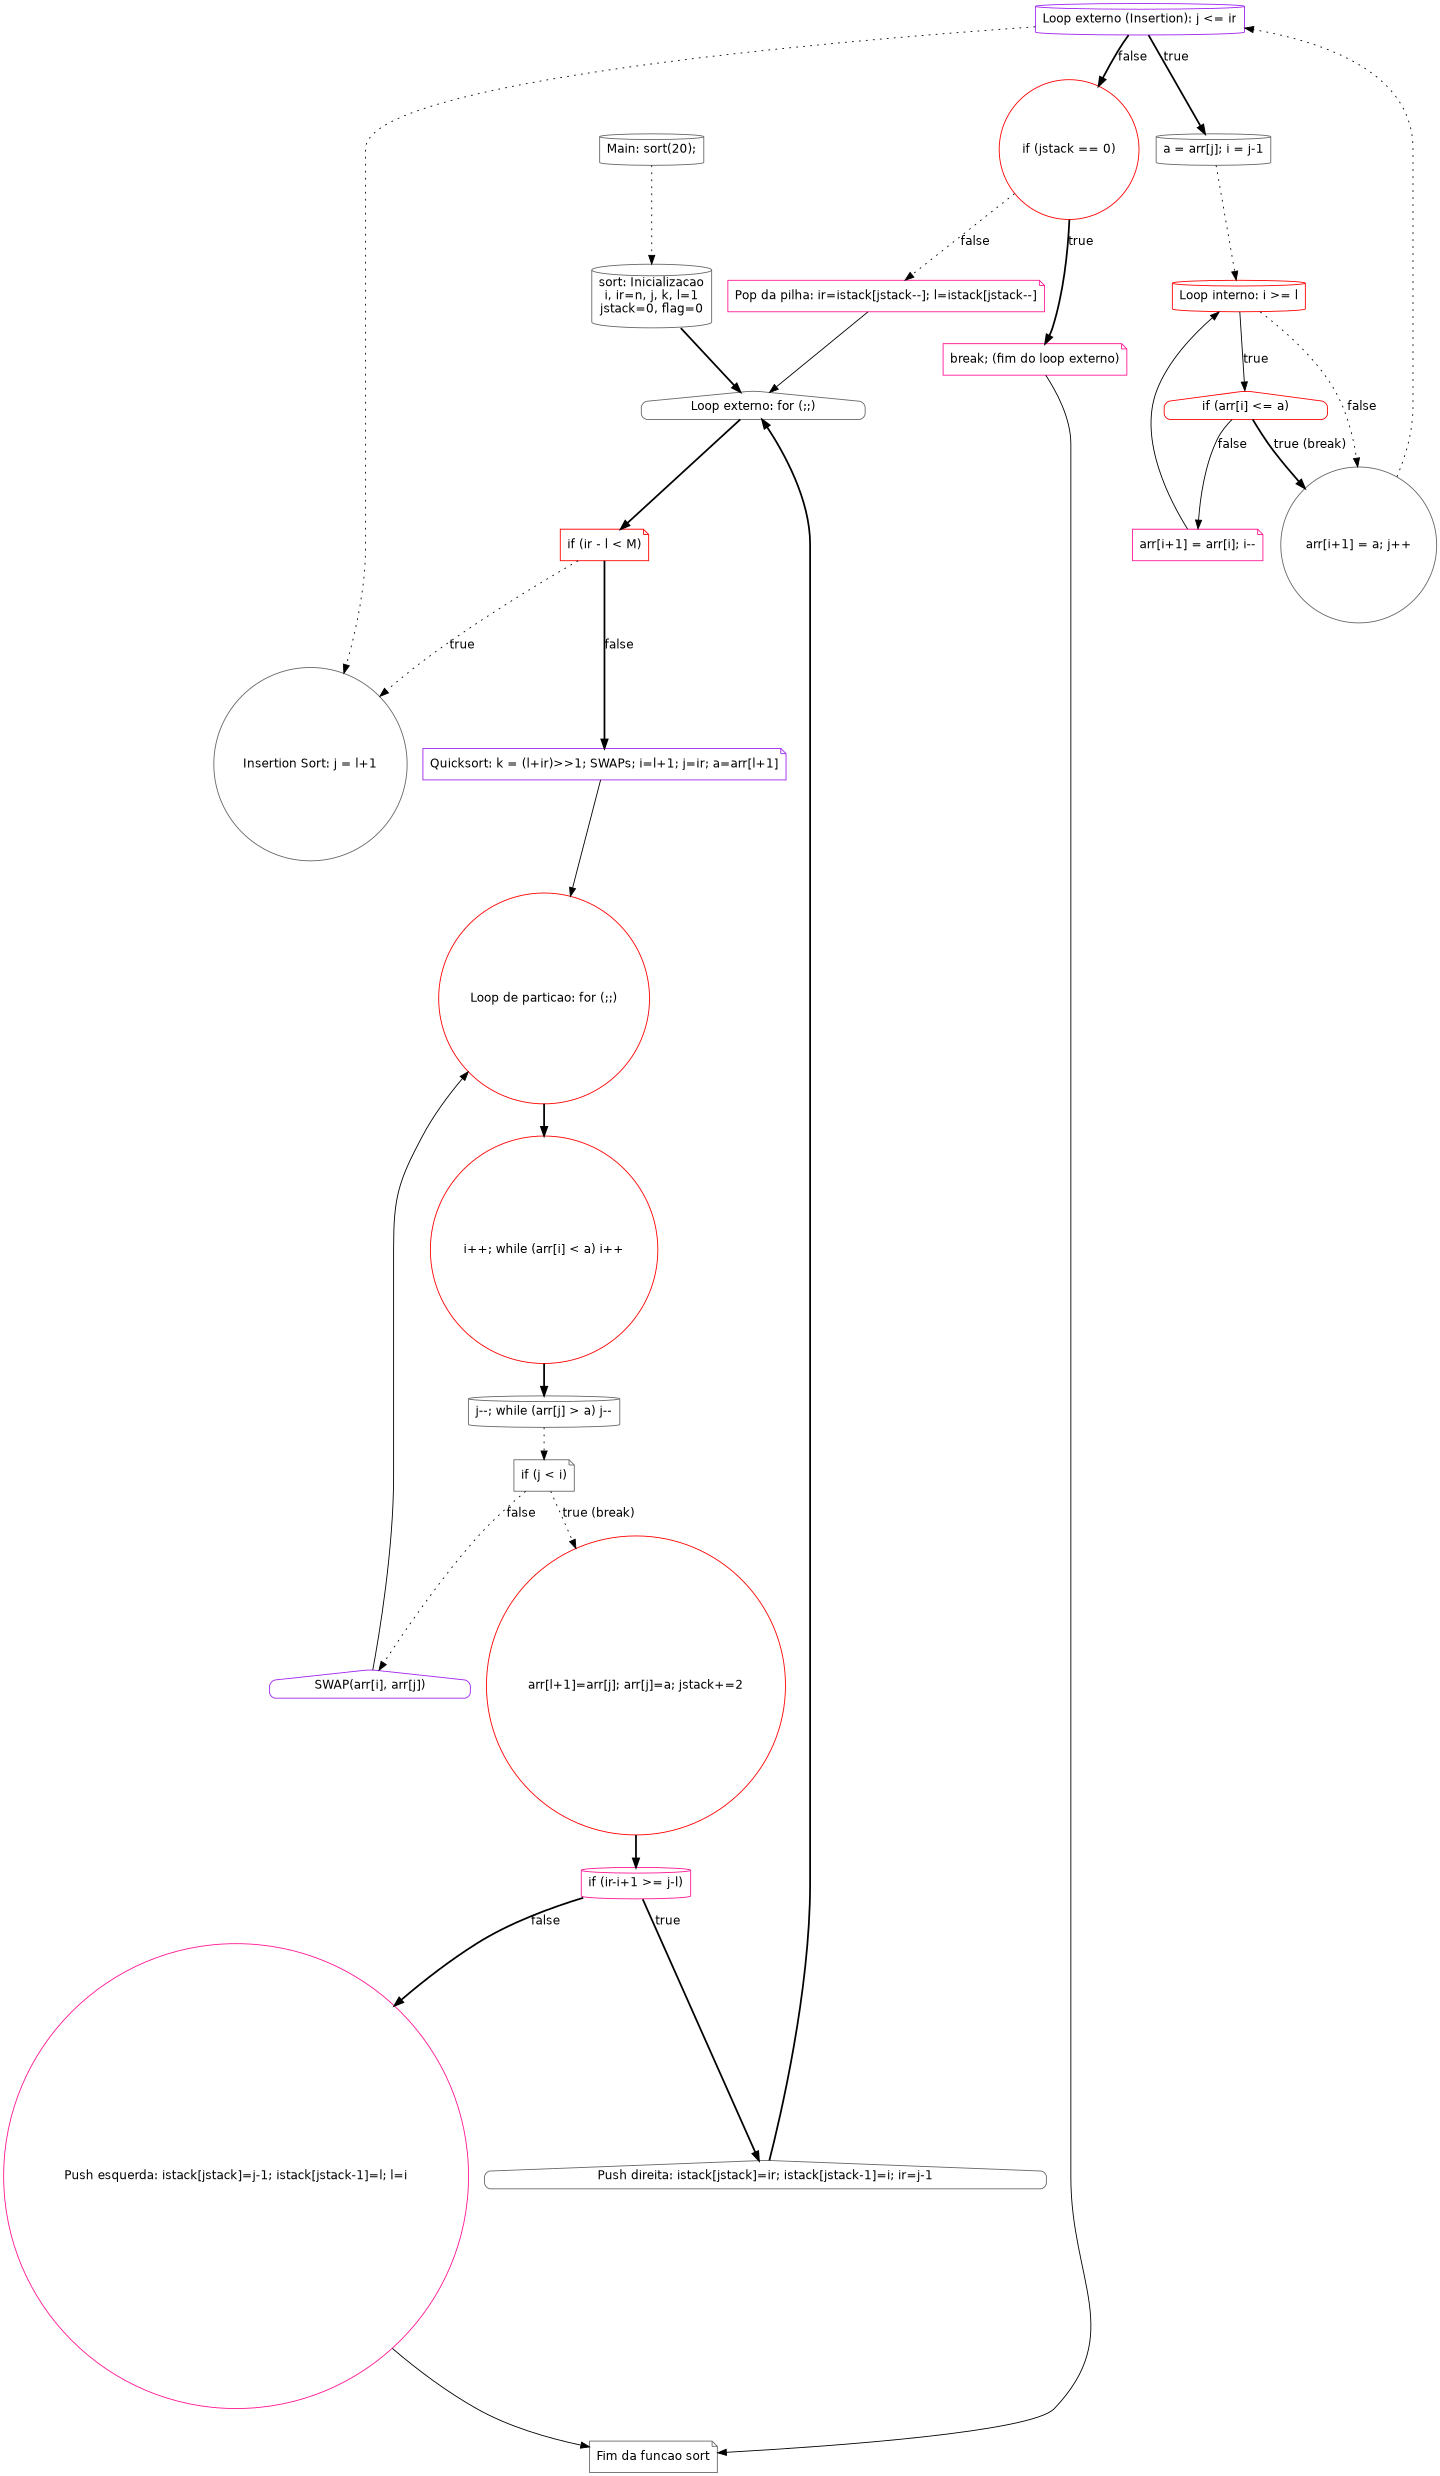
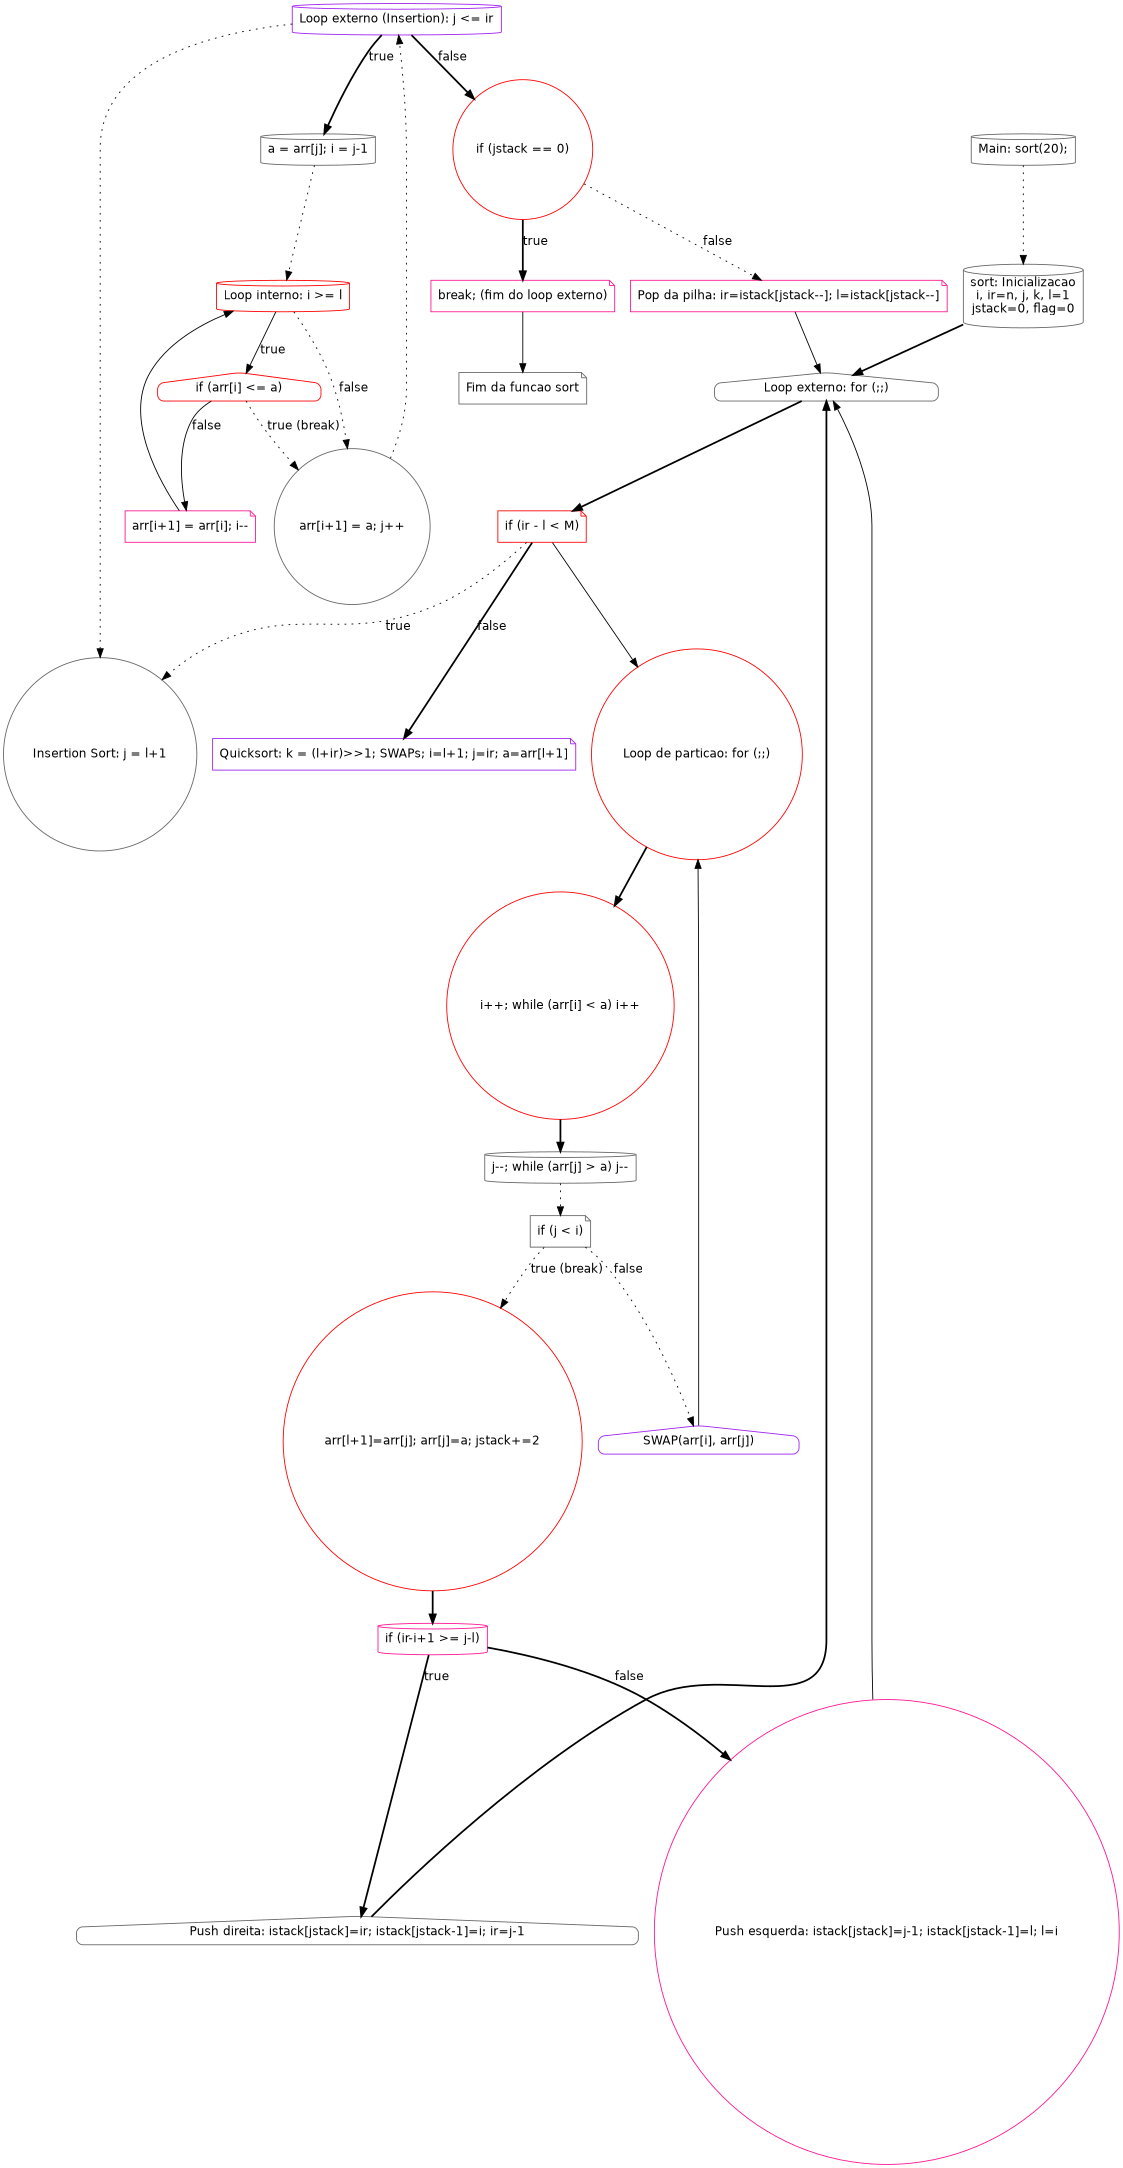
  digraph {
    node [color=gray40 fontname=Helvetica shape=cylinder style=rounded]
    edge [fontname=Helvetica style=bold]
    n1 [label="Main: sort(20);"]
    n2 [label="sort: Inicializacao\ni, ir=n, j, k, l=1\njstack=0, flag=0"]
    n3 [label="Loop externo: for (;;)" shape=house]
    n4 [color=red label="if (ir - l < M)" shape=note]
    n5 [label="Insertion Sort: j = l+1" shape=circle]
    n6 [color=purple label="Quicksort: k = (l+ir)>>1; SWAPs; i=l+1; j=ir; a=arr[l+1]" shape=note]
    n7 [color=red label="Loop de particao: for (;;)" shape=circle]
    n8 [color=purple label="Loop externo (Insertion): j <= ir"]
    n9 [label="a = arr[j]; i = j-1"]
    n10 [color=red label="if (jstack == 0)" shape=circle]
    n11 [color=red label="Loop interno: i >= l"]
    n12 [color=deeppink label="break; (fim do loop externo)" shape=note]
    n13 [color=deeppink label="Pop da pilha: ir=istack[jstack--]; l=istack[jstack--]" shape=note]
    n14 [color=red label="if (arr[i] <= a)" shape=house]
    n15 [label="arr[i+1] = a; j++" shape=circle]
    n16 [color=deeppink label="arr[i+1] = arr[i]; i--" shape=note]
    n17 [label="Fim da funcao sort" shape=note]
    n18 [color=red label="i++; while (arr[i] < a) i++" shape=circle]
    n19 [label="j--; while (arr[j] > a) j--"]
    n20 [label="if (j < i)" shape=note]
    n21 [color=purple label="SWAP(arr[i], arr[j])" shape=house]
    n22 [color=red label="arr[l+1]=arr[j]; arr[j]=a; jstack+=2" shape=circle]
    n23 [color=deeppink label="if (ir-i+1 >= j-l)"]
    n24 [label="Push direita: istack[jstack]=ir; istack[jstack-1]=i; ir=j-1" shape=house]
    n25 [color=deeppink label="Push esquerda: istack[jstack]=j-1; istack[jstack-1]=l; l=i" shape=circle]
    n1 -> n2 [style=dotted]
    n2 -> n3
    n3 -> n4
    n4 -> n5 [label=true style=dotted]
    n4 -> n6 [label=false]
-   n6 -> n7 [style=solid]
+   n4 -> n7 [style=solid]
    n7 -> n18
    n8 -> n5 [style=dotted]
    n8 -> n9 [label=true]
    n8 -> n10 [label=false]
    n9 -> n11 [style=dotted]
    n10 -> n12 [label=true]
    n10 -> n13 [label=false style=dotted]
    n11 -> n14 [label=true style=solid]
    n11 -> n15 [label=false style=dotted]
    n12 -> n17 [style=solid]
    n13 -> n3 [style=solid]
-   n14 -> n15 [label="true (break)"]
+   n14 -> n15 [label="true (break)" style=dotted]
    n14 -> n16 [label=false style=solid]
    n15 -> n8 [style=dotted]
    n16 -> n11 [style=solid]
    n18 -> n19
    n19 -> n20 [style=dotted]
    n20 -> n21 [label=false style=dotted]
    n20 -> n22 [label="true (break)" style=dotted]
    n21 -> n7 [style=solid]
    n22 -> n23
    n23 -> n24 [label=true]
    n23 -> n25 [label=false]
    n24 -> n3
-   n25 -> n17 [style=solid]
+   n25 -> n3 [style=solid]
  }
